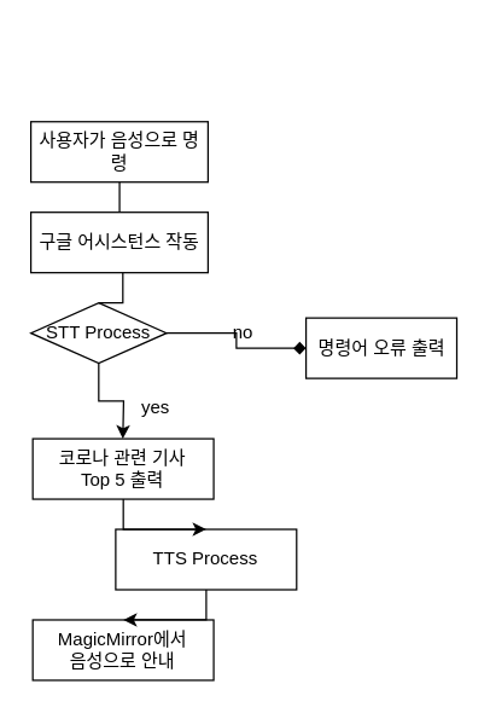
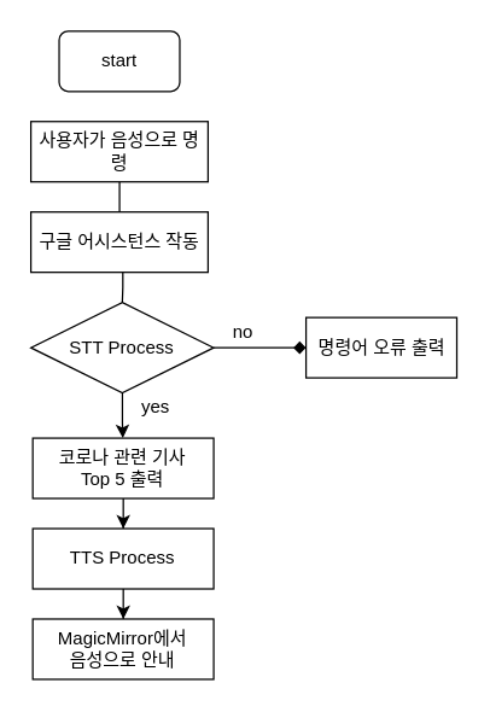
  <mxCell id="0" />
  <mxCell id="1" parent="0" />
+ <mxCell id="2" value="start" style="rounded=1;whiteSpace=wrap;html=1;" vertex="1" parent="1"><mxGeometry x="38.75" y="20" width="80" height="40" as="geometry" /></mxCell>
  <mxCell id="3" value="" style="edgeStyle=orthogonalEdgeStyle;rounded=0;orthogonalLoop=1;jettySize=auto;html=1;endArrow=none;" edge="1" parent="1" source="4" target="17"><mxGeometry relative="1" as="geometry" /></mxCell>
  <mxCell id="4" value="사용자가 음성으로 명령" style="rounded=0;whiteSpace=wrap;html=1;" vertex="1" parent="1"><mxGeometry x="20" y="80" width="117.5" height="40" as="geometry" /></mxCell>
  <mxCell id="5" value="MagicMirror에서 &lt;br&gt;음성으로 안내" style="whiteSpace=wrap;html=1;rounded=0;" vertex="1" parent="1"><mxGeometry x="21.25" y="410" width="120" height="40" as="geometry" /></mxCell>
  <mxCell id="6" value="" style="edgeStyle=orthogonalEdgeStyle;rounded=0;orthogonalLoop=1;jettySize=auto;html=1;" edge="1" parent="1" source="7" target="5"><mxGeometry relative="1" as="geometry" /></mxCell>
- <mxCell id="7" value="TTS Process" style="whiteSpace=wrap;html=1;rounded=0;" vertex="1" parent="1"><mxGeometry x="76.25" y="350" width="120" height="40" as="geometry" /></mxCell>
+ <mxCell id="7" value="TTS Process" style="whiteSpace=wrap;html=1;rounded=0;" vertex="1" parent="1"><mxGeometry x="21.25" y="350" width="120" height="40" as="geometry" /></mxCell>
  <mxCell id="8" value="" style="edgeStyle=orthogonalEdgeStyle;rounded=0;orthogonalLoop=1;jettySize=auto;html=1;" edge="1" parent="1" source="10"><mxGeometry relative="1" as="geometry"><mxPoint x="81" y="290" as="targetPoint" /></mxGeometry></mxCell>
  <mxCell id="9" value="" style="edgeStyle=orthogonalEdgeStyle;rounded=0;orthogonalLoop=1;jettySize=auto;html=1;entryX=0;entryY=0.5;entryDx=0;entryDy=0;endArrow=diamond;" edge="1" parent="1" source="10" target="11"><mxGeometry relative="1" as="geometry" /></mxCell>
- <mxCell id="10" value="STT Process" style="rhombus;whiteSpace=wrap;html=1;" vertex="1" parent="1"><mxGeometry x="20" y="200" width="90" height="40" as="geometry" /></mxCell>
+ <mxCell id="10" value="STT Process" style="rhombus;whiteSpace=wrap;html=1;" vertex="1" parent="1"><mxGeometry x="20" y="200" width="121.25" height="60" as="geometry" /></mxCell>
  <mxCell id="11" value="명령어 오류 출력" style="whiteSpace=wrap;html=1;" vertex="1" parent="1"><mxGeometry x="202.5" y="210" width="100" height="40" as="geometry" /></mxCell>
  <mxCell id="12" value="yes" style="text;html=1;strokeColor=none;fillColor=none;align=center;verticalAlign=middle;whiteSpace=wrap;rounded=0;" vertex="1" parent="1"><mxGeometry x="82.5" y="260" width="40" height="20" as="geometry" /></mxCell>
  <mxCell id="13" value="no" style="text;html=1;strokeColor=none;fillColor=none;align=center;verticalAlign=middle;whiteSpace=wrap;rounded=0;" vertex="1" parent="1"><mxGeometry x="141.25" y="210" width="40" height="20" as="geometry" /></mxCell>
  <mxCell id="14" value="" style="edgeStyle=orthogonalEdgeStyle;rounded=0;orthogonalLoop=1;jettySize=auto;html=1;" edge="1" parent="1" source="15" target="7"><mxGeometry relative="1" as="geometry" /></mxCell>
  <mxCell id="15" value="코로나 관련 기사&lt;br&gt;Top 5 출력" style="whiteSpace=wrap;html=1;rounded=0;" vertex="1" parent="1"><mxGeometry x="21.25" y="290" width="120" height="40" as="geometry" /></mxCell>
  <mxCell id="16" value="" style="edgeStyle=orthogonalEdgeStyle;rounded=0;orthogonalLoop=1;jettySize=auto;html=1;entryX=0.5;entryY=0;entryDx=0;entryDy=0;endArrow=none;" edge="1" parent="1" source="17" target="10"><mxGeometry relative="1" as="geometry"><Array as="points"><mxPoint x="81" y="190" /><mxPoint x="81" y="190" /></Array></mxGeometry></mxCell>
  <mxCell id="17" value="구글 어시스턴스 작동" style="rounded=0;whiteSpace=wrap;html=1;" vertex="1" parent="1"><mxGeometry x="20" y="140" width="117.5" height="40" as="geometry" /></mxCell>
